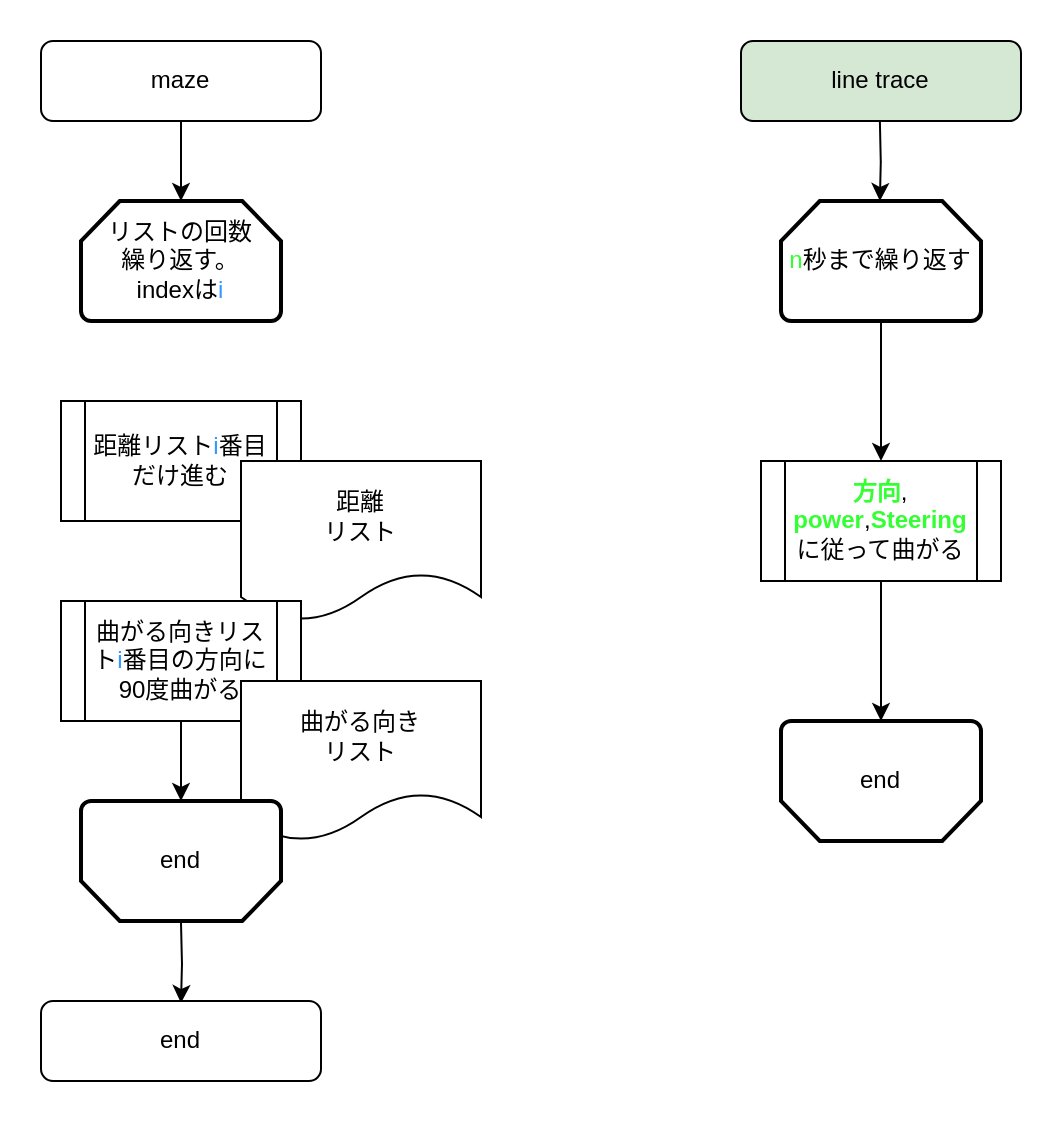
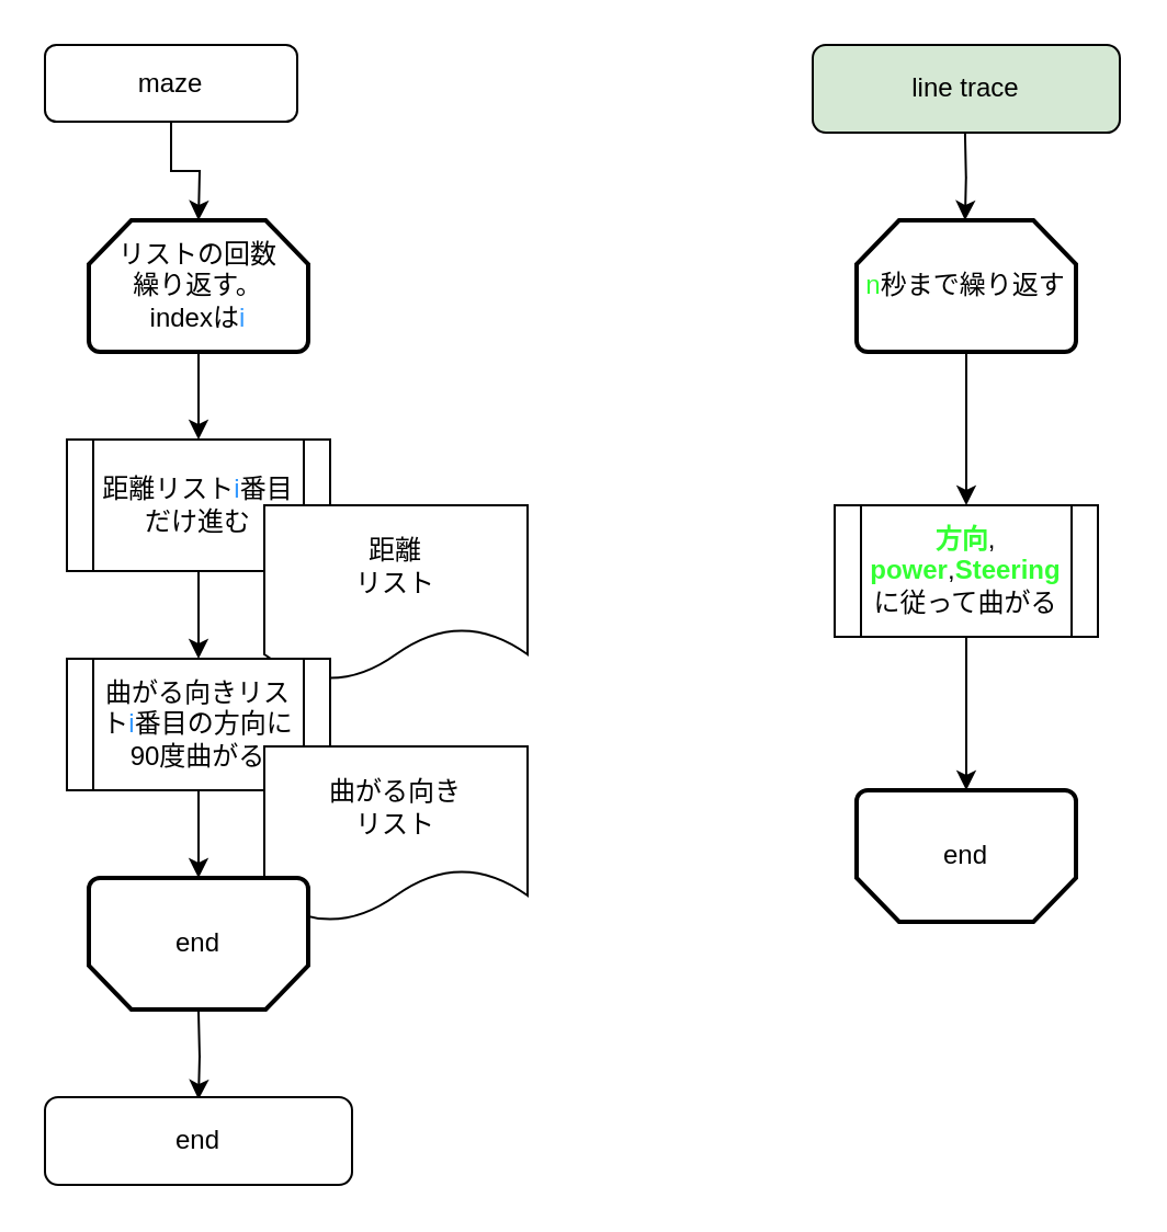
  <mxCell id="0" />
  <mxCell id="1" parent="0" />
  <mxCell id="2" style="edgeStyle=orthogonalEdgeStyle;rounded=0;orthogonalLoop=1;jettySize=auto;html=1;exitX=0.5;exitY=1;exitDx=0;exitDy=0;entryX=0.5;entryY=0;entryDx=0;entryDy=0;" edge="1" parent="1" source="3"><mxGeometry relative="1" as="geometry"><mxPoint x="90" y="100" as="targetPoint" /></mxGeometry></mxCell>
- <mxCell id="3" value="maze" style="rounded=1;whiteSpace=wrap;html=1;" vertex="1" parent="1"><mxGeometry x="20" y="20" width="140" height="40" as="geometry" /></mxCell>
+ <mxCell id="3" value="maze" style="rounded=1;whiteSpace=wrap;html=1;" vertex="1" parent="1"><mxGeometry x="20" y="20" width="115" height="35" as="geometry" /></mxCell>
+ <mxCell id="4" style="edgeStyle=orthogonalEdgeStyle;rounded=0;orthogonalLoop=1;jettySize=auto;html=1;exitX=0.5;exitY=1;exitDx=0;exitDy=0;" edge="1" parent="1" source="5" target="10"><mxGeometry relative="1" as="geometry" /></mxCell>
  <mxCell id="5" value="距離リスト&lt;font color=&quot;#3399ff&quot;&gt;i&lt;/font&gt;番目だけ進む" style="shape=process;whiteSpace=wrap;html=1;backgroundOutline=1;" vertex="1" parent="1"><mxGeometry x="30" y="200" width="120" height="60" as="geometry" /></mxCell>
+ <mxCell id="6" style="edgeStyle=orthogonalEdgeStyle;rounded=0;orthogonalLoop=1;jettySize=auto;html=1;exitX=0.5;exitY=1;exitDx=0;exitDy=0;exitPerimeter=0;" edge="1" parent="1" source="7" target="5"><mxGeometry relative="1" as="geometry" /></mxCell>
  <mxCell id="7" value="リストの回数&lt;div&gt;繰り返す。&lt;br&gt;indexは&lt;font color=&quot;#3399ff&quot;&gt;i&lt;/font&gt;&lt;/div&gt;" style="strokeWidth=2;html=1;shape=mxgraph.flowchart.loop_limit;whiteSpace=wrap;" vertex="1" parent="1"><mxGeometry x="40" y="100" width="100" height="60" as="geometry" /></mxCell>
  <mxCell id="8" value="距離&lt;div&gt;リスト&lt;/div&gt;" style="shape=document;whiteSpace=wrap;html=1;boundedLbl=1;" vertex="1" parent="1"><mxGeometry x="120" y="230" width="120" height="80" as="geometry" /></mxCell>
  <mxCell id="9" style="edgeStyle=orthogonalEdgeStyle;rounded=0;orthogonalLoop=1;jettySize=auto;html=1;exitX=0.5;exitY=1;exitDx=0;exitDy=0;" edge="1" parent="1" source="10" target="19"><mxGeometry relative="1" as="geometry" /></mxCell>
  <mxCell id="10" value="曲がる向きリスト&lt;font color=&quot;#3399ff&quot;&gt;i&lt;/font&gt;番目の方向に90度曲がる" style="shape=process;whiteSpace=wrap;html=1;backgroundOutline=1;" vertex="1" parent="1"><mxGeometry x="30" y="300" width="120" height="60" as="geometry" /></mxCell>
  <mxCell id="11" style="edgeStyle=orthogonalEdgeStyle;rounded=0;orthogonalLoop=1;jettySize=auto;html=1;exitX=0.5;exitY=1;exitDx=0;exitDy=0;" edge="1" parent="1"><mxGeometry relative="1" as="geometry"><mxPoint x="90" y="461" as="sourcePoint" /><mxPoint x="90" y="501" as="targetPoint" /></mxGeometry></mxCell>
  <mxCell id="12" value="end" style="rounded=1;whiteSpace=wrap;html=1;" vertex="1" parent="1"><mxGeometry x="20" y="500" width="140" height="40" as="geometry" /></mxCell>
  <mxCell id="13" value="line trace" style="rounded=1;whiteSpace=wrap;html=1;fillColor=#d5e8d4;" vertex="1" parent="1"><mxGeometry x="370" y="20" width="140" height="40" as="geometry" /></mxCell>
  <mxCell id="14" style="edgeStyle=orthogonalEdgeStyle;rounded=0;orthogonalLoop=1;jettySize=auto;html=1;exitX=0.5;exitY=1;exitDx=0;exitDy=0;entryX=0.5;entryY=0;entryDx=0;entryDy=0;" edge="1" parent="1"><mxGeometry relative="1" as="geometry"><mxPoint x="439.44" y="60" as="sourcePoint" /><mxPoint x="439.44" y="100" as="targetPoint" /></mxGeometry></mxCell>
  <mxCell id="15" value="" style="edgeStyle=orthogonalEdgeStyle;rounded=0;orthogonalLoop=1;jettySize=auto;html=1;" edge="1" parent="1" source="16"><mxGeometry relative="1" as="geometry"><mxPoint x="440" y="230" as="targetPoint" /></mxGeometry></mxCell>
  <mxCell id="16" value="&lt;font color=&quot;#33ff33&quot;&gt;n&lt;/font&gt;秒まで繰り返す" style="strokeWidth=2;html=1;shape=mxgraph.flowchart.loop_limit;whiteSpace=wrap;" vertex="1" parent="1"><mxGeometry x="390" y="100" width="100" height="60" as="geometry" /></mxCell>
  <mxCell id="17" value="end" style="strokeWidth=2;html=1;shape=mxgraph.flowchart.loop_limit;whiteSpace=wrap;direction=west;" vertex="1" parent="1"><mxGeometry x="390" y="360" width="100" height="60" as="geometry" /></mxCell>
  <mxCell id="18" value="曲がる向き&lt;div&gt;リスト&lt;/div&gt;" style="shape=document;whiteSpace=wrap;html=1;boundedLbl=1;" vertex="1" parent="1"><mxGeometry x="120" y="340" width="120" height="80" as="geometry" /></mxCell>
  <mxCell id="19" value="end" style="strokeWidth=2;html=1;shape=mxgraph.flowchart.loop_limit;whiteSpace=wrap;direction=west;" vertex="1" parent="1"><mxGeometry x="40" y="400" width="100" height="60" as="geometry" /></mxCell>
  <mxCell id="20" value="&lt;b&gt;&lt;font color=&quot;#33ff33&quot;&gt;方向&lt;/font&gt;&lt;/b&gt;,&lt;br&gt;&lt;b&gt;&lt;font color=&quot;#33ff33&quot;&gt;power&lt;/font&gt;&lt;/b&gt;,&lt;b&gt;&lt;font color=&quot;#33ff33&quot;&gt;Steering&lt;/font&gt;&lt;/b&gt;&lt;div&gt;に従って&lt;span style=&quot;background-color: initial;&quot;&gt;曲がる&lt;/span&gt;&lt;/div&gt;" style="shape=process;whiteSpace=wrap;html=1;backgroundOutline=1;" vertex="1" parent="1"><mxGeometry x="380" y="230" width="120" height="60" as="geometry" /></mxCell>
  <mxCell id="21" style="edgeStyle=orthogonalEdgeStyle;rounded=0;orthogonalLoop=1;jettySize=auto;html=1;exitX=0.5;exitY=1;exitDx=0;exitDy=0;entryX=0.5;entryY=1;entryDx=0;entryDy=0;entryPerimeter=0;" edge="1" parent="1" source="20" target="17"><mxGeometry relative="1" as="geometry" /></mxCell>
